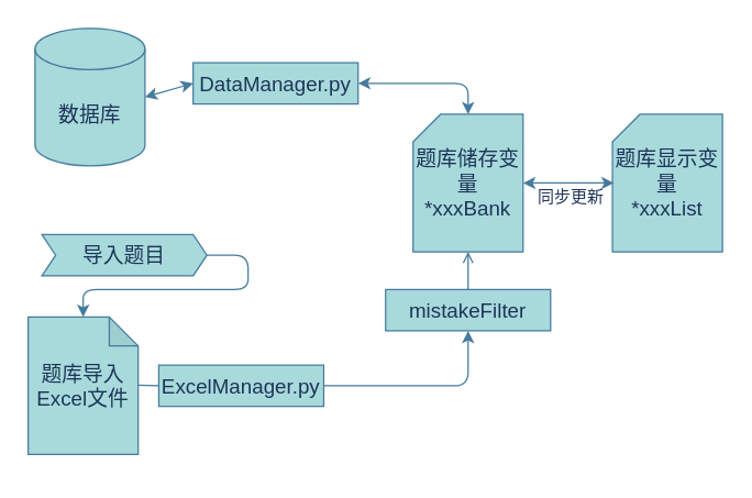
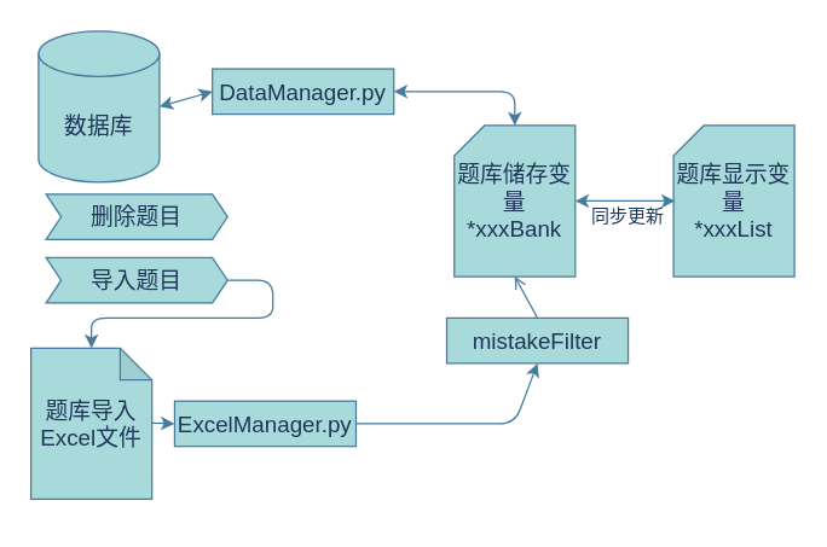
  <mxCell id="0" />
  <mxCell id="1" parent="0" />
  <mxCell id="2" value="同步更新" style="text;html=1;strokeColor=none;fillColor=none;align=center;verticalAlign=middle;whiteSpace=wrap;rounded=0;fontSize=12;fontColor=#1D3557;" vertex="1" parent="1"><mxGeometry x="375" y="133" width="80" height="20" as="geometry" /></mxCell>
  <mxCell id="3" value="&lt;span&gt;题库显示变量&lt;/span&gt;&lt;br&gt;&lt;span&gt;*xxxList&lt;/span&gt;" style="shape=card;whiteSpace=wrap;html=1;fontSize=15;size=20;fillColor=#A8DADC;strokeColor=#457B9D;fontColor=#1D3557;" vertex="1" parent="1"><mxGeometry x="445" y="82.5" width="80" height="100" as="geometry" /></mxCell>
  <mxCell id="4" value="数据库" style="shape=cylinder3;whiteSpace=wrap;html=1;boundedLbl=1;backgroundOutline=1;size=15;fontSize=15;fillColor=#A8DADC;strokeColor=#457B9D;fontColor=#1D3557;" vertex="1" parent="1"><mxGeometry x="25" y="20" width="80" height="100" as="geometry" /></mxCell>
- <mxCell id="5" value="" style="endArrow=none;html=1;fontSize=15;entryX=0;entryY=0.5;entryDx=0;entryDy=0;strokeColor=#457B9D;fontColor=#1D3557;exitX=0.994;exitY=0.495;exitDx=0;exitDy=0;exitPerimeter=0;labelBackgroundColor=#F1FAEE;" edge="1" parent="1" source="11" target="14"><mxGeometry width="50" height="50" relative="1" as="geometry"><mxPoint x="150" y="260" as="sourcePoint" /><mxPoint x="140" y="290" as="targetPoint" /></mxGeometry></mxCell>
+ <mxCell id="5" value="" style="endArrow=classic;html=1;fontSize=15;entryX=0;entryY=0.5;entryDx=0;entryDy=0;strokeColor=#457B9D;fontColor=#1D3557;exitX=0.994;exitY=0.495;exitDx=0;exitDy=0;exitPerimeter=0;labelBackgroundColor=#F1FAEE;" edge="1" parent="1" source="11" target="14"><mxGeometry width="50" height="50" relative="1" as="geometry"><mxPoint x="150" y="260" as="sourcePoint" /><mxPoint x="140" y="290" as="targetPoint" /></mxGeometry></mxCell>
  <mxCell id="6" value="" style="endArrow=classic;html=1;fontSize=15;exitX=1;exitY=0.5;exitDx=0;exitDy=0;exitPerimeter=0;entryX=0;entryY=0.5;entryDx=0;entryDy=0;startArrow=classic;startFill=1;strokeColor=#457B9D;fontColor=#1D3557;labelBackgroundColor=#F1FAEE;" edge="1" parent="1" source="4"><mxGeometry width="50" height="50" relative="1" as="geometry"><mxPoint x="190" y="200" as="sourcePoint" /><mxPoint x="140" y="60" as="targetPoint" /></mxGeometry></mxCell>
  <mxCell id="7" value="" style="endArrow=classic;html=1;fontSize=15;exitX=1;exitY=0.5;exitDx=0;exitDy=0;entryX=0.5;entryY=0;entryDx=0;entryDy=0;entryPerimeter=0;startArrow=classic;startFill=1;strokeColor=#457B9D;fontColor=#1D3557;labelBackgroundColor=#F1FAEE;" edge="1" parent="1" source="13"><mxGeometry width="50" height="50" relative="1" as="geometry"><mxPoint x="280" y="60" as="sourcePoint" /><mxPoint x="340" y="82.5" as="targetPoint" /><Array as="points"><mxPoint x="340" y="60" /></Array></mxGeometry></mxCell>
  <mxCell id="8" value="" style="endArrow=classic;html=1;fontSize=15;exitX=1;exitY=0.5;exitDx=0;exitDy=0;exitPerimeter=0;entryX=0.013;entryY=0.5;entryDx=0;entryDy=0;entryPerimeter=0;startArrow=classic;startFill=1;strokeColor=#457B9D;fontColor=#1D3557;labelBackgroundColor=#F1FAEE;" edge="1" parent="1" target="3"><mxGeometry width="50" height="50" relative="1" as="geometry"><mxPoint x="380" y="132.5" as="sourcePoint" /><mxPoint x="240" y="50" as="targetPoint" /></mxGeometry></mxCell>
  <mxCell id="9" style="edgeStyle=orthogonalEdgeStyle;curved=0;rounded=1;sketch=0;orthogonalLoop=1;jettySize=auto;html=1;exitX=0.5;exitY=1;exitDx=0;exitDy=0;exitPerimeter=0;strokeColor=#457B9D;fillColor=#A8DADC;fontColor=#1D3557;labelBackgroundColor=#F1FAEE;" edge="1" parent="1"><mxGeometry relative="1" as="geometry"><mxPoint x="60" y="340" as="sourcePoint" /><mxPoint x="60" y="340" as="targetPoint" /></mxGeometry></mxCell>
  <mxCell id="10" value="&lt;span&gt;题库储存变量&lt;/span&gt;&lt;br&gt;&lt;span&gt;*xxxBank&lt;/span&gt;" style="shape=card;whiteSpace=wrap;html=1;fontSize=15;size=20;fillColor=#A8DADC;strokeColor=#457B9D;fontColor=#1D3557;" vertex="1" parent="1"><mxGeometry x="300" y="82.5" width="80" height="100" as="geometry" /></mxCell>
  <mxCell id="11" value="&lt;font style=&quot;font-size: 15px;&quot;&gt;题库导入Excel文件&lt;/font&gt;" style="shape=note;whiteSpace=wrap;html=1;backgroundOutline=1;darkOpacity=0.05;rounded=0;sketch=0;strokeColor=#457B9D;fillColor=#A8DADC;fontColor=#1D3557;size=21;fontSize=15;" vertex="1" parent="1"><mxGeometry x="20" y="230" width="80" height="100" as="geometry" /></mxCell>
- <mxCell id="12" value="mistakeFilter" style="rounded=0;whiteSpace=wrap;html=1;sketch=0;strokeColor=#457B9D;fillColor=#A8DADC;fontSize=15;fontColor=#1D3557;" vertex="1" parent="1"><mxGeometry x="280" y="210" width="120" height="30" as="geometry" /></mxCell>
+ <mxCell id="12" value="mistakeFilter" style="rounded=0;whiteSpace=wrap;html=1;sketch=0;strokeColor=#457B9D;fillColor=#A8DADC;fontSize=15;fontColor=#1D3557;" vertex="1" parent="1"><mxGeometry x="295" y="210" width="120" height="30" as="geometry" /></mxCell>
  <mxCell id="13" value="DataManager.py" style="rounded=0;whiteSpace=wrap;html=1;sketch=0;strokeColor=#457B9D;fillColor=#A8DADC;fontSize=15;fontColor=#1D3557;" vertex="1" parent="1"><mxGeometry x="140" y="45" width="120" height="30" as="geometry" /></mxCell>
  <mxCell id="14" value="ExcelManager.py" style="rounded=0;whiteSpace=wrap;html=1;sketch=0;strokeColor=#457B9D;fillColor=#A8DADC;fontSize=15;fontColor=#1D3557;" vertex="1" parent="1"><mxGeometry x="115" y="265" width="120" height="30" as="geometry" /></mxCell>
  <mxCell id="15" value="" style="endArrow=open;html=1;strokeColor=#457B9D;fillColor=#A8DADC;fontSize=15;fontColor=#1D3557;exitX=0.5;exitY=0;exitDx=0;exitDy=0;entryX=0.5;entryY=1;entryDx=0;entryDy=0;entryPerimeter=0;labelBackgroundColor=#F1FAEE;" edge="1" parent="1" source="12" target="10"><mxGeometry width="50" height="50" relative="1" as="geometry"><mxPoint x="190" y="290" as="sourcePoint" /><mxPoint x="240" y="240" as="targetPoint" /></mxGeometry></mxCell>
  <mxCell id="16" value="" style="endArrow=classic;html=1;strokeColor=#457B9D;fillColor=#A8DADC;fontSize=15;fontColor=#1D3557;entryX=0.5;entryY=1;entryDx=0;entryDy=0;exitX=1;exitY=0.5;exitDx=0;exitDy=0;labelBackgroundColor=#F1FAEE;" edge="1" parent="1" source="14" target="12"><mxGeometry width="50" height="50" relative="1" as="geometry"><mxPoint x="260" y="310" as="sourcePoint" /><mxPoint x="310" y="240" as="targetPoint" /><Array as="points"><mxPoint x="340" y="280" /></Array></mxGeometry></mxCell>
+ <mxCell id="17" value="&lt;span&gt;删除题目&lt;/span&gt;" style="shape=step;perimeter=stepPerimeter;whiteSpace=wrap;html=1;fixedSize=1;rounded=0;sketch=0;strokeColor=#457B9D;fillColor=#A8DADC;fontSize=15;fontColor=#1D3557;size=10;" vertex="1" parent="1"><mxGeometry x="30" y="128" width="120" height="30" as="geometry" /></mxCell>
  <mxCell id="18" value="导入题目" style="shape=step;perimeter=stepPerimeter;whiteSpace=wrap;html=1;fixedSize=1;rounded=0;sketch=0;strokeColor=#457B9D;fillColor=#A8DADC;fontSize=15;fontColor=#1D3557;size=10;" vertex="1" parent="1"><mxGeometry x="30" y="170" width="120" height="30" as="geometry" /></mxCell>
  <mxCell id="19" value="" style="endArrow=classic;html=1;strokeColor=#457B9D;fillColor=#A8DADC;fontSize=15;fontColor=#1D3557;entryX=0.5;entryY=0;entryDx=0;entryDy=0;entryPerimeter=0;labelBackgroundColor=#F1FAEE;" edge="1" parent="1" target="11"><mxGeometry width="50" height="50" relative="1" as="geometry"><mxPoint x="150" y="185" as="sourcePoint" /><mxPoint x="300" y="140" as="targetPoint" /><Array as="points"><mxPoint x="180" y="185" /><mxPoint x="180" y="210" /><mxPoint x="60" y="210" /></Array></mxGeometry></mxCell>
